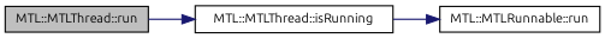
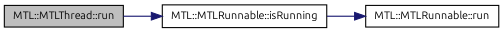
  digraph {
    fontname=Ubuntu
    rankdir=LR
    node [color=black fillcolor=white fontname=Ubuntu fontsize=10 shape=record style=filled]
    edge [color=midnightblue fontname=Ubuntu fontsize=10 labelfontname=Helvetica labelfontsize=10 style=solid]
    n1 [fillcolor=grey75 fontcolor=black height=0.2 label="MTL::MTLThread::run" width=0.4]
-   n2 [height=0.2 label="MTL::MTLThread::isRunning" width=0.4]
+   n2 [height=0.2 label="MTL::MTLRunnable::isRunning" width=0.4]
    n3 [height=0.2 label="MTL::MTLRunnable::run" width=0.4]
    n1 -> n2
    n2 -> n3
  }
